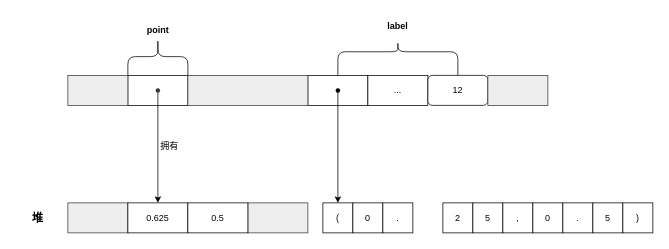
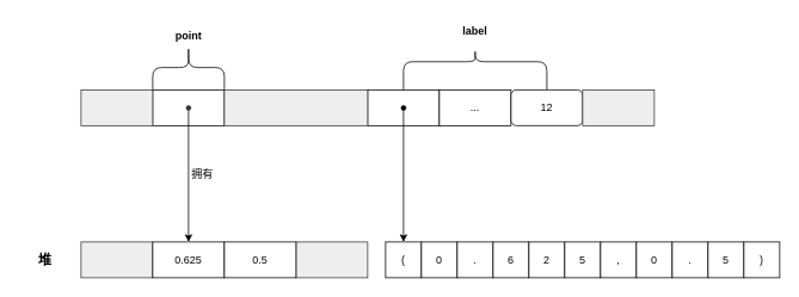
  <mxCell id="0" />
  <mxCell id="1" parent="0" />
  <mxCell id="2" value="" style="rounded=0;whiteSpace=wrap;html=1;" parent="1" vertex="1"><mxGeometry x="410" y="100" width="80" height="40" as="geometry" /></mxCell>
  <mxCell id="3" value="" style="rounded=0;whiteSpace=wrap;html=1;" parent="1" vertex="1"><mxGeometry x="170" y="100" width="80" height="40" as="geometry" /></mxCell>
  <mxCell id="4" value="" style="rounded=0;whiteSpace=wrap;html=1;fillColor=#eeeeee;strokeColor=#36393d;" parent="1" vertex="1"><mxGeometry x="250" y="100" width="160" height="40" as="geometry" /></mxCell>
  <mxCell id="5" value="" style="shape=waypoint;sketch=0;fillStyle=solid;size=6;pointerEvents=1;points=[];fillColor=default;resizable=0;rotatable=0;perimeter=centerPerimeter;snapToPoint=1;rounded=0;" parent="1" vertex="1"><mxGeometry x="410" y="100" width="80" height="40" as="geometry" /></mxCell>
  <mxCell id="6" value="..." style="rounded=0;whiteSpace=wrap;html=1;" parent="1" vertex="1"><mxGeometry x="490" y="100" width="80" height="40" as="geometry" /></mxCell>
  <mxCell id="7" value="" style="endArrow=classic;html=1;rounded=0;entryX=0.5;entryY=0;entryDx=0;entryDy=0;" parent="1" source="14" edge="1"><mxGeometry width="50" height="50" relative="1" as="geometry"><mxPoint x="360" y="220" as="sourcePoint" /><mxPoint x="210" y="270" as="targetPoint" /></mxGeometry></mxCell>
  <mxCell id="8" value="拥有" style="text;html=1;align=center;verticalAlign=middle;resizable=0;points=[];autosize=1;strokeColor=none;fillColor=none;" parent="1" vertex="1"><mxGeometry x="200" y="180" width="50" height="30" as="geometry" /></mxCell>
  <mxCell id="9" value="&lt;b&gt;&lt;font style=&quot;font-size: 15px;&quot;&gt;堆&lt;/font&gt;&lt;/b&gt;" style="text;html=1;strokeColor=none;fillColor=none;align=center;verticalAlign=middle;whiteSpace=wrap;rounded=0;" parent="1" vertex="1"><mxGeometry x="20" y="275" width="60" height="30" as="geometry" /></mxCell>
  <mxCell id="10" value="" style="shape=curlyBracket;whiteSpace=wrap;html=1;rounded=1;labelPosition=left;verticalLabelPosition=middle;align=right;verticalAlign=middle;direction=south;" parent="1" vertex="1"><mxGeometry x="170" y="50" width="80" height="50" as="geometry" /></mxCell>
  <mxCell id="11" value="" style="shape=curlyBracket;whiteSpace=wrap;html=1;rounded=1;labelPosition=left;verticalLabelPosition=middle;align=right;verticalAlign=middle;direction=south;size=0.3;" parent="1" vertex="1"><mxGeometry x="450" y="55" width="160" height="45" as="geometry" /></mxCell>
  <mxCell id="12" value="&lt;b&gt;point&lt;/b&gt;" style="text;html=1;strokeColor=none;fillColor=none;align=center;verticalAlign=middle;whiteSpace=wrap;rounded=0;" parent="1" vertex="1"><mxGeometry x="166.5" y="25" width="87" height="30" as="geometry" /></mxCell>
  <mxCell id="13" value="&lt;b&gt;label&lt;/b&gt;" style="text;html=1;strokeColor=none;fillColor=none;align=center;verticalAlign=middle;whiteSpace=wrap;rounded=0;" parent="1" vertex="1"><mxGeometry x="500" y="20" width="60" height="30" as="geometry" /></mxCell>
  <mxCell id="14" value="" style="shape=waypoint;sketch=0;fillStyle=solid;size=6;pointerEvents=1;points=[];fillColor=#eeeeee;resizable=0;rotatable=0;perimeter=centerPerimeter;snapToPoint=1;rounded=0;strokeColor=#36393d;" parent="1" vertex="1"><mxGeometry x="170" y="100" width="80" height="40" as="geometry" /></mxCell>
  <mxCell id="15" value="(" style="rounded=0;whiteSpace=wrap;html=1;" parent="1" vertex="1"><mxGeometry x="430" y="270" width="40" height="40" as="geometry" /></mxCell>
  <mxCell id="16" value="0" style="rounded=0;whiteSpace=wrap;html=1;" parent="1" vertex="1"><mxGeometry x="470" y="270" width="40" height="40" as="geometry" /></mxCell>
  <mxCell id="17" value="." style="rounded=0;whiteSpace=wrap;html=1;" parent="1" vertex="1"><mxGeometry x="510" y="270" width="40" height="40" as="geometry" /></mxCell>
+ <mxCell id="18" value="6" style="rounded=0;whiteSpace=wrap;html=1;" parent="1" vertex="1"><mxGeometry x="550" y="270" width="40" height="40" as="geometry" /></mxCell>
  <mxCell id="19" value="" style="endArrow=classic;html=1;rounded=0;entryX=0.5;entryY=0;entryDx=0;entryDy=0;" parent="1" source="5" target="15" edge="1"><mxGeometry width="50" height="50" relative="1" as="geometry"><mxPoint x="450" y="250" as="sourcePoint" /><mxPoint x="500" y="200" as="targetPoint" /></mxGeometry></mxCell>
  <mxCell id="20" value="2&lt;span style=&quot;color: rgba(0, 0, 0, 0); font-family: monospace; font-size: 0px; text-align: start; text-wrap: nowrap;&quot;&gt;%3CmxGraphModel%3E%3Croot%3E%3CmxCell%20id%3D%220%22%2F%3E%3CmxCell%20id%3D%221%22%20parent%3D%220%22%2F%3E%3CmxCell%20id%3D%222%22%20value%3D%226%22%20style%3D%22rounded%3D0%3BwhiteSpace%3Dwrap%3Bhtml%3D1%3B%22%20vertex%3D%221%22%20parent%3D%221%22%3E%3CmxGeometry%20x%3D%22710%22%20y%3D%22285%22%20width%3D%2240%22%20height%3D%2240%22%20as%3D%22geometry%22%2F%3E%3C%2FmxCell%3E%3C%2Froot%3E%3C%2FmxGraphModel%3E&lt;/span&gt;" style="rounded=0;whiteSpace=wrap;html=1;" vertex="1" parent="1"><mxGeometry x="590" y="270" width="40" height="40" as="geometry" /></mxCell>
  <mxCell id="21" value="5" style="rounded=0;whiteSpace=wrap;html=1;" vertex="1" parent="1"><mxGeometry x="630" y="270" width="40" height="40" as="geometry" /></mxCell>
  <mxCell id="22" value="," style="rounded=0;whiteSpace=wrap;html=1;" vertex="1" parent="1"><mxGeometry x="670" y="270" width="40" height="40" as="geometry" /></mxCell>
  <mxCell id="23" value="0" style="rounded=0;whiteSpace=wrap;html=1;" vertex="1" parent="1"><mxGeometry x="710" y="270" width="40" height="40" as="geometry" /></mxCell>
  <mxCell id="24" value="." style="rounded=0;whiteSpace=wrap;html=1;" vertex="1" parent="1"><mxGeometry x="750" y="270" width="40" height="40" as="geometry" /></mxCell>
  <mxCell id="25" value="5" style="rounded=0;whiteSpace=wrap;html=1;" vertex="1" parent="1"><mxGeometry x="790" y="270" width="40" height="40" as="geometry" /></mxCell>
  <mxCell id="26" value=")" style="rounded=0;whiteSpace=wrap;html=1;" vertex="1" parent="1"><mxGeometry x="830" y="270" width="40" height="40" as="geometry" /></mxCell>
  <mxCell id="27" value="12" style="whiteSpace=wrap;html=1;rounded=1;" vertex="1" parent="1"><mxGeometry x="570" y="100" width="80" height="40" as="geometry" /></mxCell>
  <mxCell id="28" value="" style="rounded=0;whiteSpace=wrap;html=1;fillColor=#eeeeee;strokeColor=#36393d;" vertex="1" parent="1"><mxGeometry x="650" y="100" width="80" height="40" as="geometry" /></mxCell>
  <mxCell id="29" value="" style="rounded=0;whiteSpace=wrap;html=1;fillColor=#eeeeee;strokeColor=#36393d;" vertex="1" parent="1"><mxGeometry x="90" y="100" width="80" height="40" as="geometry" /></mxCell>
  <mxCell id="30" value="" style="rounded=0;whiteSpace=wrap;html=1;fillColor=#eeeeee;strokeColor=#36393d;" vertex="1" parent="1"><mxGeometry x="90" y="270" width="80" height="40" as="geometry" /></mxCell>
  <mxCell id="31" value="" style="rounded=0;whiteSpace=wrap;html=1;fillColor=#eeeeee;strokeColor=#36393d;" vertex="1" parent="1"><mxGeometry x="330" y="270" width="80" height="40" as="geometry" /></mxCell>
  <mxCell id="32" value="0.625" style="rounded=0;whiteSpace=wrap;html=1;" vertex="1" parent="1"><mxGeometry x="170" y="270" width="80" height="40" as="geometry" /></mxCell>
  <mxCell id="33" value="0.5" style="rounded=0;whiteSpace=wrap;html=1;" vertex="1" parent="1"><mxGeometry x="250" y="270" width="80" height="40" as="geometry" /></mxCell>
